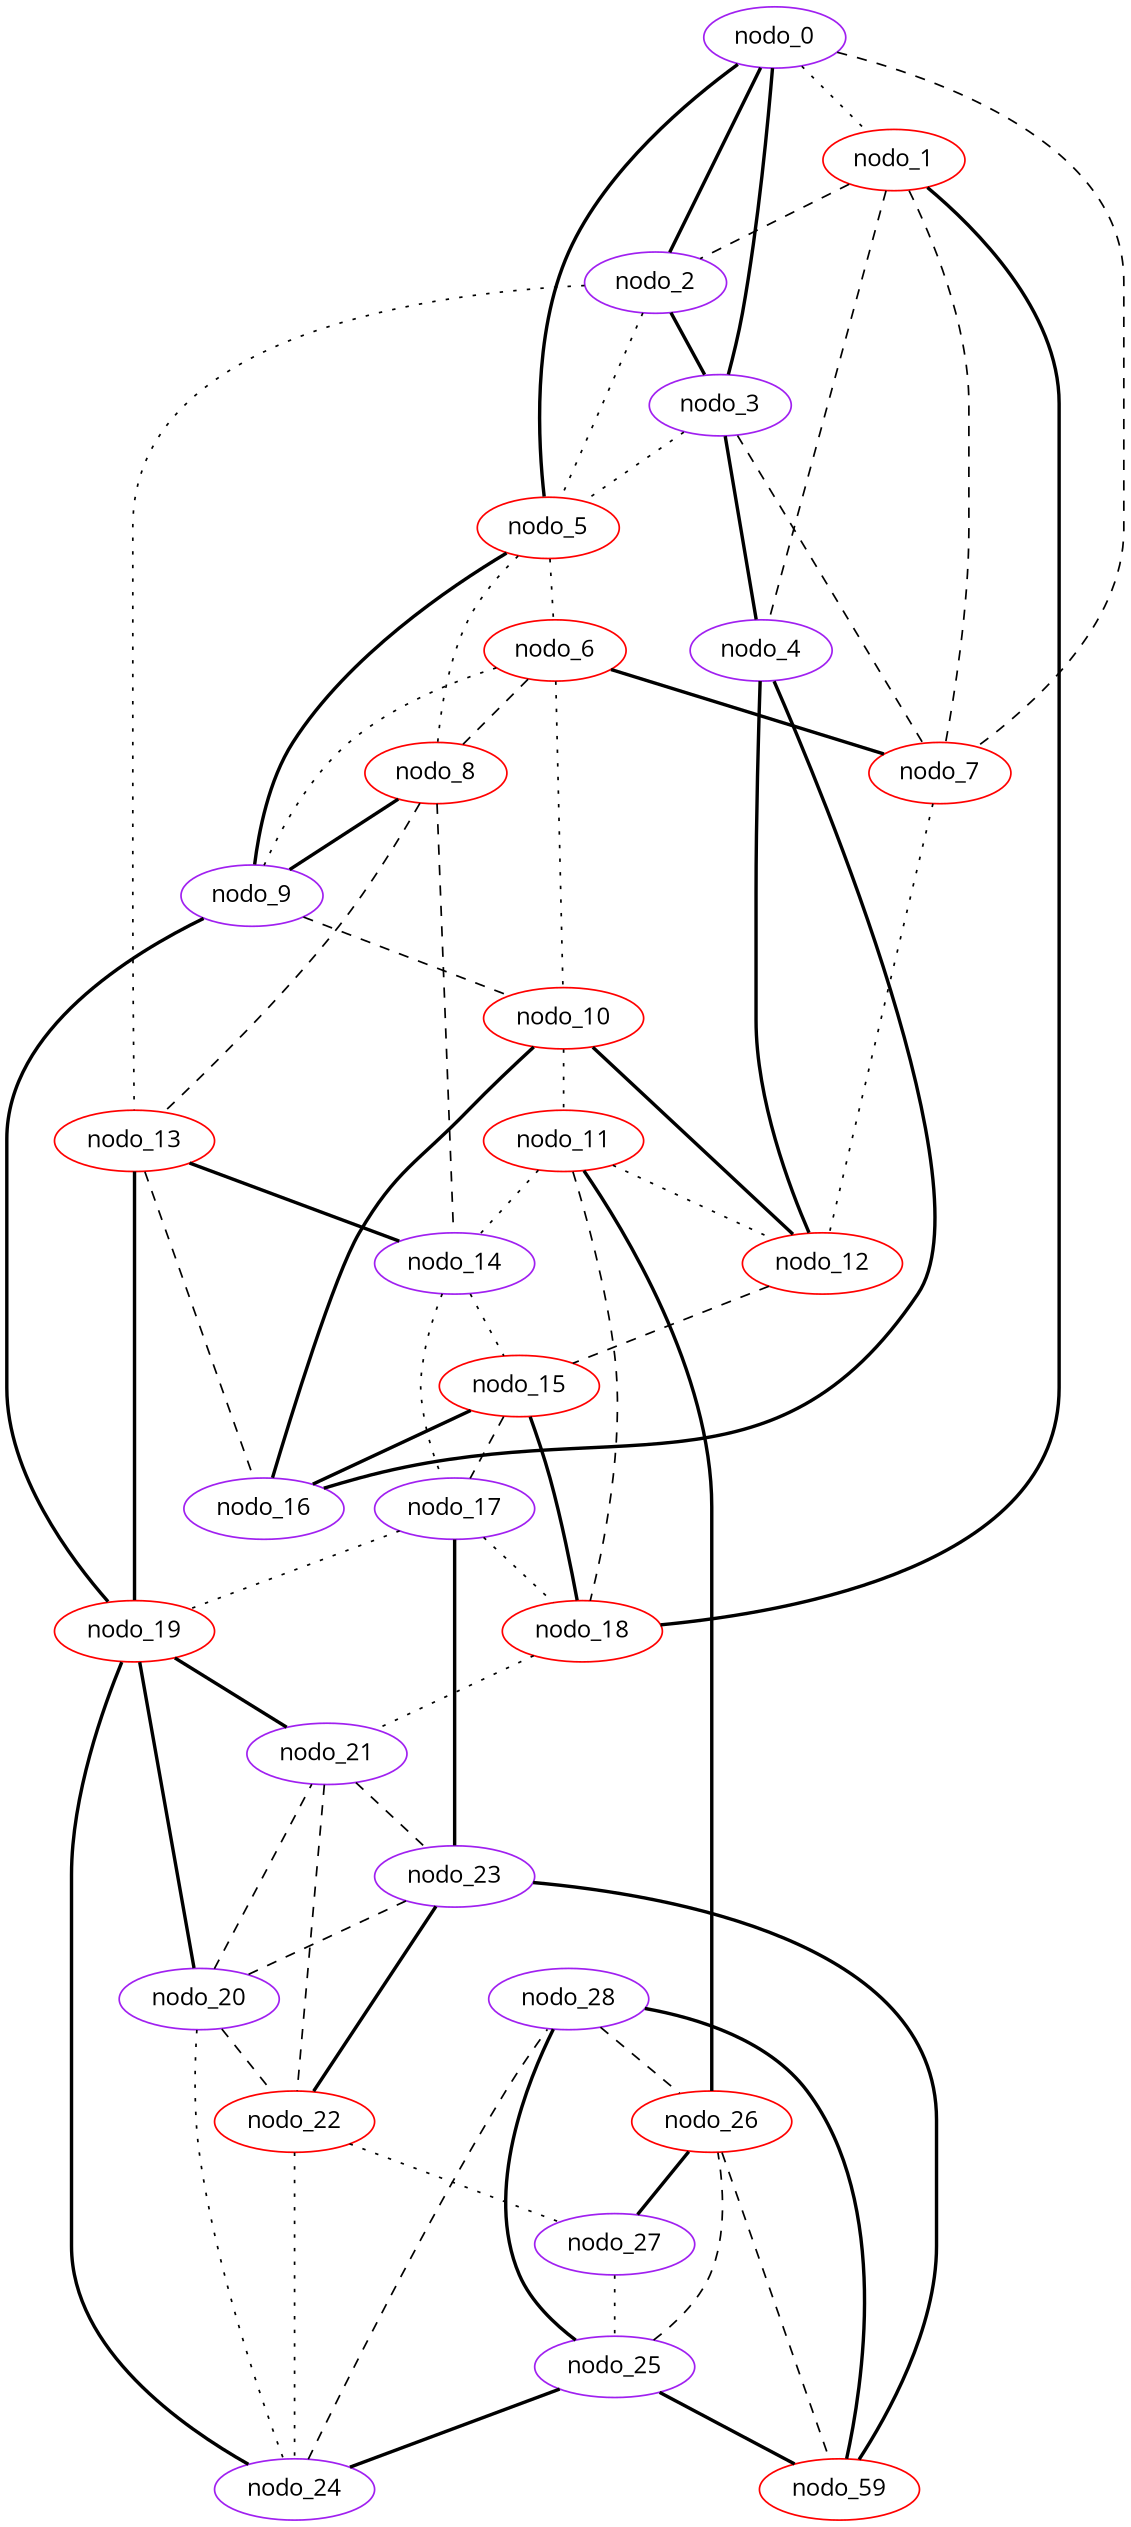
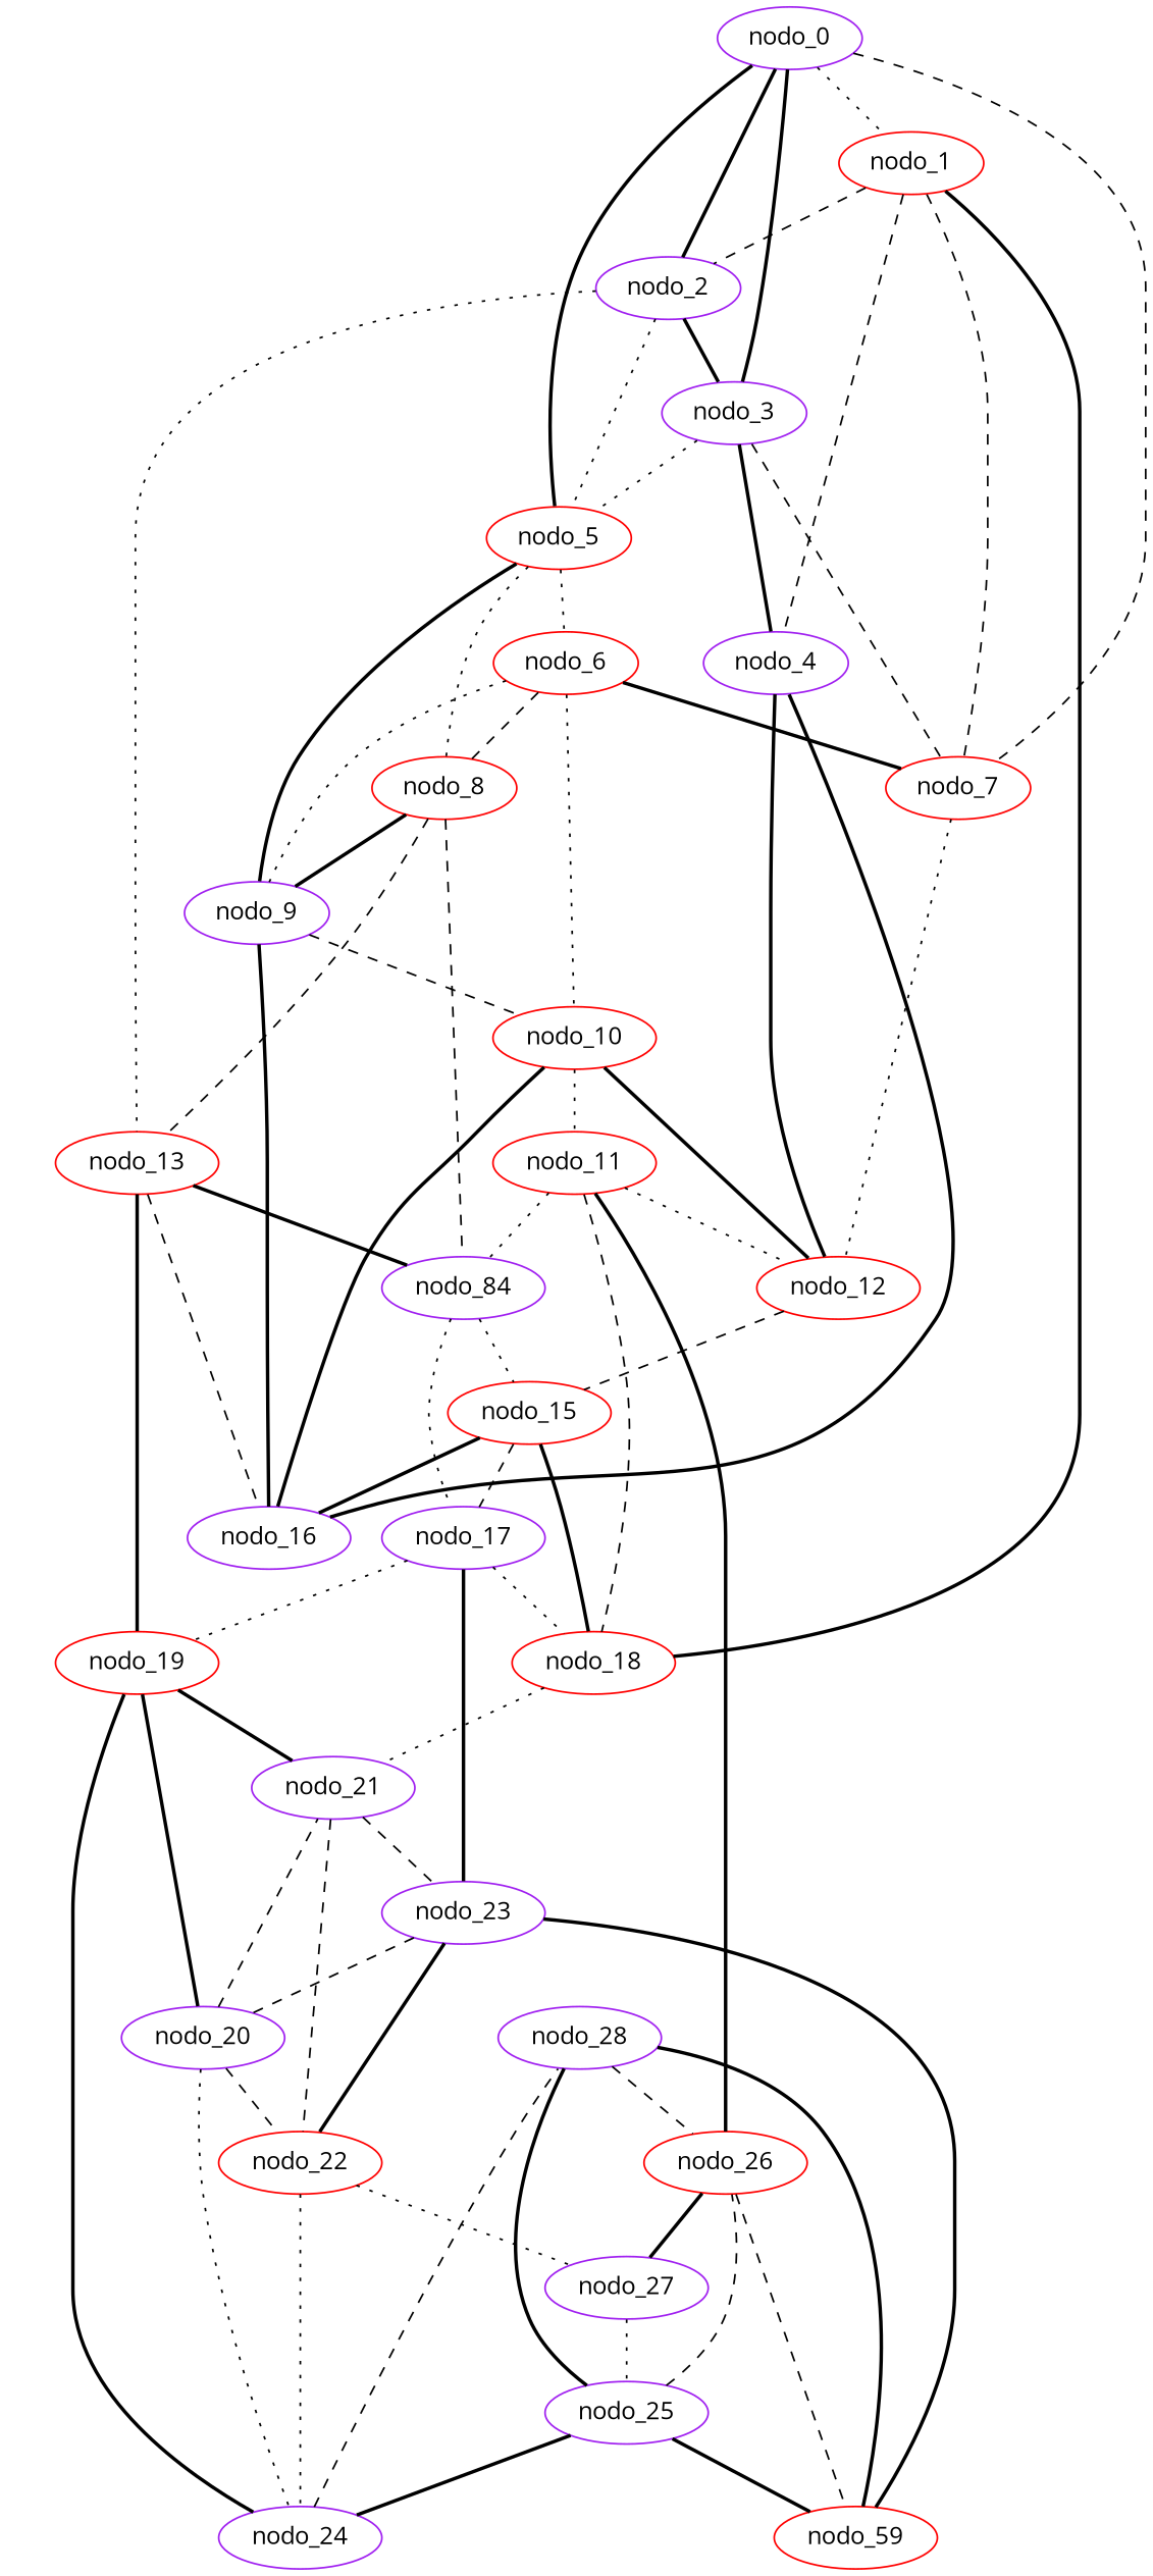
  graph {
    fontname="Open Sans"
    node [color=purple fontname="Open Sans"]
    edge [fontname="Open Sans" style=bold]
    nodo_28
    nodo_26 [color=red]
    n3 [color=red label=nodo_59]
    nodo_27
    nodo_25
    nodo_10 [color=red]
    nodo_12 [color=red]
    nodo_16
    nodo_11 [color=red]
    nodo_15 [color=red]
-   nodo_14
+   nodo_14 [label=nodo_84]
    nodo_18 [color=red]
    nodo_17
    nodo_4
    nodo_21
    nodo_23
    nodo_19 [color=red]
    nodo_20
    nodo_24
    nodo_8 [color=red]
    nodo_13 [color=red]
    nodo_9
    nodo_22 [color=red]
    nodo_1 [color=red]
    nodo_2
    nodo_7 [color=red]
    nodo_3
    nodo_5 [color=red]
    nodo_6 [color=red]
    nodo_0
    nodo_28 -- nodo_26 [style=dashed]
    nodo_28 -- n3
    nodo_26 -- n3 [style=dashed]
    nodo_26 -- nodo_27
    nodo_27 -- nodo_25 [style=dotted]
    nodo_25 -- nodo_28
    nodo_25 -- nodo_26 [style=dashed]
    nodo_25 -- n3
    nodo_25 -- nodo_24
    nodo_10 -- nodo_12
    nodo_10 -- nodo_16
    nodo_10 -- nodo_11 [style=dotted]
    nodo_12 -- nodo_15 [style=dashed]
    nodo_11 -- nodo_26
    nodo_11 -- nodo_12 [style=dotted]
    nodo_11 -- nodo_14 [style=dotted]
    nodo_11 -- nodo_18 [style=dashed]
    nodo_15 -- nodo_16
    nodo_15 -- nodo_18
    nodo_15 -- nodo_17 [style=dashed]
    nodo_14 -- nodo_15 [style=dotted]
    nodo_14 -- nodo_17 [style=dotted]
    nodo_18 -- nodo_21 [style=dotted]
    nodo_17 -- nodo_18 [style=dotted]
    nodo_17 -- nodo_23
    nodo_17 -- nodo_19 [style=dotted]
    nodo_4 -- nodo_12
    nodo_4 -- nodo_16
    nodo_21 -- nodo_23 [style=dashed]
    nodo_21 -- nodo_22 [style=dashed]
    nodo_23 -- n3
    nodo_23 -- nodo_20 [style=dashed]
    nodo_19 -- nodo_21
    nodo_19 -- nodo_20
    nodo_19 -- nodo_24
    nodo_20 -- nodo_21 [style=dashed]
    nodo_20 -- nodo_24 [style=dotted]
    nodo_20 -- nodo_22 [style=dashed]
    nodo_24 -- nodo_28 [style=dashed]
    nodo_8 -- nodo_14 [style=dashed]
    nodo_8 -- nodo_13 [style=dashed]
    nodo_8 -- nodo_9
    nodo_13 -- nodo_16 [style=dashed]
    nodo_13 -- nodo_14
    nodo_13 -- nodo_19
    nodo_9 -- nodo_10 [style=dashed]
-   nodo_9 -- nodo_19
+   nodo_9 -- nodo_16
    nodo_22 -- nodo_27 [style=dotted]
    nodo_22 -- nodo_23
    nodo_22 -- nodo_24 [style=dotted]
    nodo_1 -- nodo_18
    nodo_1 -- nodo_4 [style=dashed]
    nodo_1 -- nodo_2 [style=dashed]
    nodo_1 -- nodo_7 [style=dashed]
    nodo_2 -- nodo_13 [style=dotted]
    nodo_2 -- nodo_3
    nodo_2 -- nodo_5 [style=dotted]
    nodo_7 -- nodo_12 [style=dotted]
    nodo_3 -- nodo_4
    nodo_3 -- nodo_7 [style=dashed]
    nodo_3 -- nodo_5 [style=dotted]
    nodo_5 -- nodo_8 [style=dotted]
    nodo_5 -- nodo_9
    nodo_5 -- nodo_6 [style=dotted]
    nodo_6 -- nodo_10 [style=dotted]
    nodo_6 -- nodo_8 [style=dashed]
    nodo_6 -- nodo_9 [style=dotted]
    nodo_6 -- nodo_7
    nodo_0 -- nodo_1 [style=dotted]
    nodo_0 -- nodo_2
    nodo_0 -- nodo_7 [style=dashed]
    nodo_0 -- nodo_3
    nodo_0 -- nodo_5
  }
